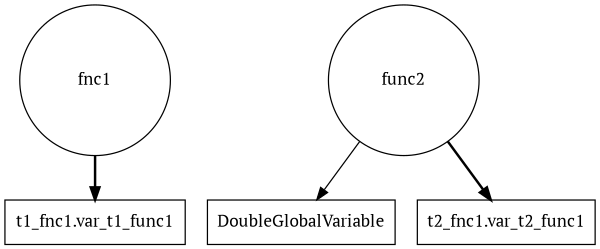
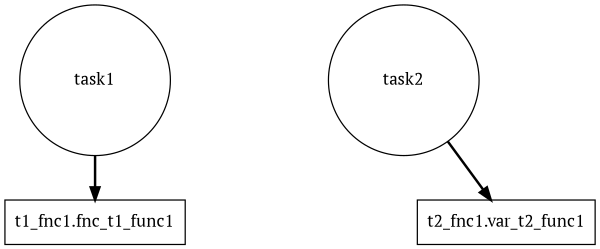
  digraph {
    fontname="PT Serif"
    node [fontname="PT Serif" shape=box]
    edge [fontname="PT Serif" style=bold]
-   task1 [shape=circle width=1.7 label=fnc1]
-   "t1_fnc1.var_t1_func1" [width=1.7]
-   DoubleGlobalVariable [width=1.7]
-   task2 [shape=circle width=1.7 label=func2]
+   task1 [shape=circle width=1.7]
+   "t1_fnc1.var_t1_func1" [width=1.7 label="t1_fnc1.fnc_t1_func1"]
+   task2 [shape=circle width=1.7]
    "t2_fnc1.var_t2_func1" [width=1.7]
    task1 -> "t1_fnc1.var_t1_func1"
-   task2 -> DoubleGlobalVariable [style=solid]
    task2 -> "t2_fnc1.var_t2_func1"
  }
